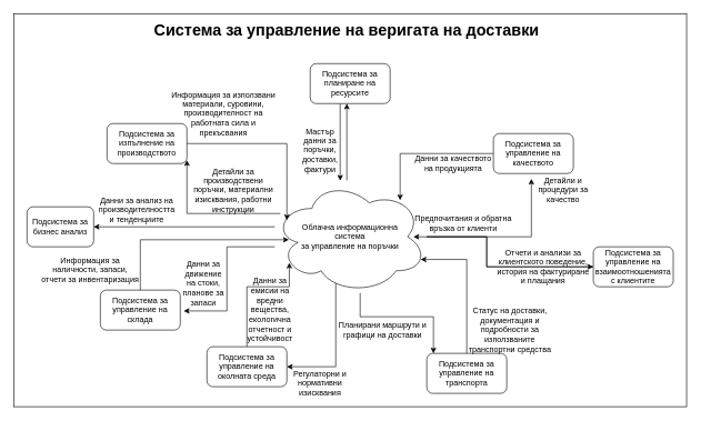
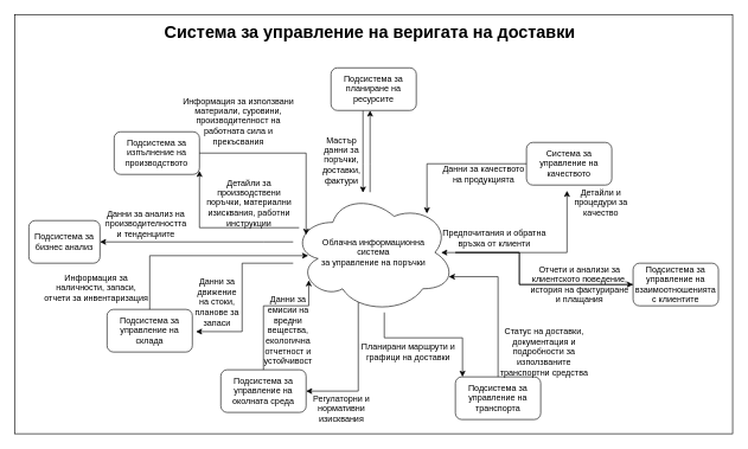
  <mxCell id="0" />
  <mxCell id="1" parent="0" />
  <mxCell id="2" value="" style="rounded=0;whiteSpace=wrap;html=1;" parent="1" vertex="1"><mxGeometry x="20" y="20" width="1010" height="590" as="geometry" /></mxCell>
  <mxCell id="3" style="edgeStyle=orthogonalEdgeStyle;rounded=0;orthogonalLoop=1;jettySize=auto;html=1;" parent="1" source="8" target="15" edge="1"><mxGeometry relative="1" as="geometry"><Array as="points"><mxPoint x="520" y="230" /><mxPoint x="520" y="230" /></Array></mxGeometry></mxCell>
  <mxCell id="4" style="edgeStyle=orthogonalEdgeStyle;rounded=0;orthogonalLoop=1;jettySize=auto;html=1;entryX=1;entryY=0.5;entryDx=0;entryDy=0;exitX=0.406;exitY=0.911;exitDx=0;exitDy=0;exitPerimeter=0;" parent="1" source="8" target="9" edge="1"><mxGeometry relative="1" as="geometry" /></mxCell>
  <mxCell id="5" style="edgeStyle=orthogonalEdgeStyle;rounded=0;orthogonalLoop=1;jettySize=auto;html=1;" parent="1" source="8" target="10" edge="1"><mxGeometry relative="1" as="geometry"><Array as="points"><mxPoint x="540" y="475" /><mxPoint x="650" y="475" /></Array></mxGeometry></mxCell>
  <mxCell id="6" style="edgeStyle=orthogonalEdgeStyle;rounded=0;orthogonalLoop=1;jettySize=auto;html=1;entryX=0;entryY=0.5;entryDx=0;entryDy=0;" parent="1" source="8" target="11" edge="1"><mxGeometry relative="1" as="geometry"><Array as="points"><mxPoint x="730" y="355" /><mxPoint x="730" y="400" /></Array></mxGeometry></mxCell>
  <mxCell id="7" style="edgeStyle=orthogonalEdgeStyle;rounded=0;orthogonalLoop=1;jettySize=auto;html=1;entryX=1;entryY=0.5;entryDx=0;entryDy=0;" parent="1" source="8" target="17" edge="1"><mxGeometry relative="1" as="geometry"><Array as="points"><mxPoint x="370" y="340" /><mxPoint x="370" y="340" /></Array></mxGeometry></mxCell>
  <mxCell id="8" value="Облачна информационна &lt;br&gt;система&lt;br&gt;за управление на поръчки" style="ellipse;shape=cloud;whiteSpace=wrap;html=1;" parent="1" vertex="1"><mxGeometry x="410" y="270" width="230" height="170" as="geometry" /></mxCell>
  <mxCell id="9" value="Подсистема&amp;nbsp;за управление на околната среда" style="rounded=1;whiteSpace=wrap;html=1;" parent="1" vertex="1"><mxGeometry x="310" y="520" width="120" height="60" as="geometry" /></mxCell>
  <mxCell id="10" value="Подсистема&amp;nbsp;за управление на транспорта" style="rounded=1;whiteSpace=wrap;html=1;" parent="1" vertex="1"><mxGeometry x="640" y="530" width="120" height="60" as="geometry" /></mxCell>
  <mxCell id="11" value="Подсистема&amp;nbsp;за управление на взаимоотношенията с клиентите" style="rounded=1;whiteSpace=wrap;html=1;" parent="1" vertex="1"><mxGeometry x="890" y="370" width="120" height="60" as="geometry" /></mxCell>
  <mxCell id="12" value="Подсистема&amp;nbsp;за управление на складa" style="rounded=1;whiteSpace=wrap;html=1;" parent="1" vertex="1"><mxGeometry x="150" y="435" width="120" height="60" as="geometry" /></mxCell>
  <mxCell id="13" value="Подсистема&amp;nbsp;за изпълнение на производството" style="rounded=1;whiteSpace=wrap;html=1;" parent="1" vertex="1"><mxGeometry y="185" width="120" height="60" as="geometry" x="160" /></mxCell>
  <mxCell id="14" style="edgeStyle=orthogonalEdgeStyle;rounded=0;orthogonalLoop=1;jettySize=auto;html=1;" parent="1" source="15" target="8" edge="1"><mxGeometry relative="1" as="geometry"><Array as="points"><mxPoint x="510" y="230" /><mxPoint x="510" y="230" /></Array></mxGeometry></mxCell>
  <mxCell id="15" value="Подсистема за планиране на ресурсите" style="rounded=1;whiteSpace=wrap;html=1;" parent="1" vertex="1"><mxGeometry x="465" y="95" width="120" height="60" as="geometry" /></mxCell>
- <mxCell id="16" value="Подсистема&amp;nbsp;за управление на качеството" style="rounded=1;whiteSpace=wrap;html=1;" parent="1" vertex="1"><mxGeometry x="740" y="200" width="120" height="60" as="geometry" /></mxCell>
+ <mxCell id="16" value="Система&amp;nbsp;за управление на качеството" style="rounded=1;whiteSpace=wrap;html=1;" parent="1" vertex="1"><mxGeometry x="740" y="200" width="120" height="60" as="geometry" /></mxCell>
  <mxCell id="17" value="Подсистема&amp;nbsp;за бизнес анализ" style="rounded=1;whiteSpace=wrap;html=1;" parent="1" vertex="1"><mxGeometry x="40" y="310" width="100" height="60" as="geometry" /></mxCell>
  <mxCell id="18" style="edgeStyle=orthogonalEdgeStyle;rounded=0;orthogonalLoop=1;jettySize=auto;html=1;" parent="1" source="16" edge="1"><mxGeometry relative="1" as="geometry"><mxPoint x="600" y="300" as="targetPoint" /><Array as="points"><mxPoint x="600" y="230" /><mxPoint x="600" y="298" /></Array></mxGeometry></mxCell>
  <mxCell id="19" style="edgeStyle=orthogonalEdgeStyle;rounded=0;orthogonalLoop=1;jettySize=auto;html=1;entryX=0.475;entryY=1.133;entryDx=0;entryDy=0;entryPerimeter=0;" parent="1" source="8" target="16" edge="1"><mxGeometry relative="1" as="geometry" /></mxCell>
  <mxCell id="20" style="edgeStyle=orthogonalEdgeStyle;rounded=0;orthogonalLoop=1;jettySize=auto;html=1;entryX=0.913;entryY=0.5;entryDx=0;entryDy=0;entryPerimeter=0;" parent="1" source="11" target="8" edge="1"><mxGeometry relative="1" as="geometry"><Array as="points"><mxPoint x="730" y="400" /><mxPoint x="730" y="355" /></Array></mxGeometry></mxCell>
  <mxCell id="21" value="Данни за движение на стоки, планове за запаси" style="text;html=1;align=center;verticalAlign=middle;whiteSpace=wrap;rounded=0;" parent="1" vertex="1"><mxGeometry x="270" y="410" width="70" height="30" as="geometry" /></mxCell>
  <mxCell id="22" value="Детайли за производствени поръчки, материални изисквания, работни инструкции" style="text;html=1;align=center;verticalAlign=middle;whiteSpace=wrap;rounded=0;" parent="1" vertex="1"><mxGeometry x="280" y="270" width="140" height="30" as="geometry" /></mxCell>
  <mxCell id="23" style="edgeStyle=orthogonalEdgeStyle;rounded=0;orthogonalLoop=1;jettySize=auto;html=1;entryX=0.087;entryY=0.353;entryDx=0;entryDy=0;entryPerimeter=0;" parent="1" source="13" target="8" edge="1"><mxGeometry relative="1" as="geometry" /></mxCell>
  <mxCell id="24" style="edgeStyle=orthogonalEdgeStyle;rounded=0;orthogonalLoop=1;jettySize=auto;html=1;" parent="1" source="8" edge="1"><mxGeometry relative="1" as="geometry"><mxPoint x="280" y="240" as="targetPoint" /><Array as="points"><mxPoint x="280" y="320" /><mxPoint x="280" y="248" /></Array></mxGeometry></mxCell>
  <mxCell id="25" style="edgeStyle=orthogonalEdgeStyle;rounded=0;orthogonalLoop=1;jettySize=auto;html=1;entryX=0.1;entryY=0.526;entryDx=0;entryDy=0;entryPerimeter=0;exitX=0.5;exitY=0;exitDx=0;exitDy=0;" parent="1" source="12" target="8" edge="1"><mxGeometry relative="1" as="geometry" /></mxCell>
  <mxCell id="26" style="edgeStyle=orthogonalEdgeStyle;rounded=0;orthogonalLoop=1;jettySize=auto;html=1;entryX=1.042;entryY=0.521;entryDx=0;entryDy=0;entryPerimeter=0;" parent="1" source="8" target="12" edge="1"><mxGeometry relative="1" as="geometry"><Array as="points"><mxPoint x="340" y="370" /><mxPoint x="340" y="466" /></Array></mxGeometry></mxCell>
  <mxCell id="27" value="Данни за анализ на производителността и тенденциите" style="text;html=1;align=center;verticalAlign=middle;whiteSpace=wrap;rounded=0;" parent="1" vertex="1"><mxGeometry x="170" y="300" width="70" height="30" as="geometry" /></mxCell>
  <mxCell id="28" value="Информация за наличности, запаси, отчети за инвентаризация" style="text;html=1;align=center;verticalAlign=middle;whiteSpace=wrap;rounded=0;" parent="1" vertex="1"><mxGeometry x="60" y="390" width="150" height="30" as="geometry" /></mxCell>
  <mxCell id="29" value="Информация за използвани материали, суровини, производителност на работната сила и прекъсвания" style="text;html=1;align=center;verticalAlign=middle;whiteSpace=wrap;rounded=0;" parent="1" vertex="1"><mxGeometry x="250" y="155" width="170" height="30" as="geometry" /></mxCell>
  <mxCell id="30" value="Детайли и процедури за качество" style="text;html=1;align=center;verticalAlign=middle;whiteSpace=wrap;rounded=0;" parent="1" vertex="1"><mxGeometry x="790" y="270" width="110" height="30" as="geometry" /></mxCell>
  <mxCell id="31" value="Данни за качеството на продукцията" style="text;html=1;align=center;verticalAlign=middle;whiteSpace=wrap;rounded=0;" parent="1" vertex="1"><mxGeometry x="620" y="230" width="120" height="30" as="geometry" /></mxCell>
  <mxCell id="32" style="edgeStyle=orthogonalEdgeStyle;rounded=0;orthogonalLoop=1;jettySize=auto;html=1;entryX=0.103;entryY=0.729;entryDx=0;entryDy=0;entryPerimeter=0;" parent="1" source="9" target="8" edge="1"><mxGeometry relative="1" as="geometry"><Array as="points"><mxPoint x="370" y="430" /><mxPoint x="434" y="430" /></Array></mxGeometry></mxCell>
  <mxCell id="33" value="Данни за eмисии на вредни вещества, екологична отчетност и устойчивост" style="text;html=1;align=center;verticalAlign=middle;whiteSpace=wrap;rounded=0;" parent="1" vertex="1"><mxGeometry x="370" y="450" width="70" height="30" as="geometry" /></mxCell>
  <mxCell id="34" value="Регулаторни и нормативни изисквания" style="text;html=1;align=center;verticalAlign=middle;whiteSpace=wrap;rounded=0;" parent="1" vertex="1"><mxGeometry x="420" y="560" width="120" height="30" as="geometry" /></mxCell>
  <mxCell id="35" value="Предпочитания и обратна връзка от клиенти" style="text;html=1;align=center;verticalAlign=middle;whiteSpace=wrap;rounded=0;" parent="1" vertex="1"><mxGeometry x="620" y="320" width="150" height="30" as="geometry" /></mxCell>
  <mxCell id="36" value="Отчети и анализи за клиентското поведение, история на фактуриране и плащания" style="text;html=1;align=center;verticalAlign=middle;whiteSpace=wrap;rounded=0;" parent="1" vertex="1"><mxGeometry x="740" y="385" width="150" height="30" as="geometry" /></mxCell>
  <mxCell id="37" value="Планирани маршрути и графици на доставки" style="text;html=1;align=center;verticalAlign=middle;whiteSpace=wrap;rounded=0;" parent="1" vertex="1"><mxGeometry x="499" y="480" width="150" height="30" as="geometry" /></mxCell>
  <mxCell id="38" value="Статус на доставки, документация и подробности за използваните транспортни средства" style="text;html=1;align=center;verticalAlign=middle;whiteSpace=wrap;rounded=0;" parent="1" vertex="1"><mxGeometry x="690" y="480" width="150" height="30" as="geometry" /></mxCell>
  <mxCell id="39" style="edgeStyle=orthogonalEdgeStyle;rounded=0;orthogonalLoop=1;jettySize=auto;html=1;entryX=0.96;entryY=0.7;entryDx=0;entryDy=0;entryPerimeter=0;" parent="1" source="10" target="8" edge="1"><mxGeometry relative="1" as="geometry"><Array as="points"><mxPoint x="700" y="389" /></Array></mxGeometry></mxCell>
  <mxCell id="40" value="Мастър данни за поръчки, доставки, фактури" style="text;html=1;align=center;verticalAlign=middle;whiteSpace=wrap;rounded=0;" parent="1" vertex="1"><mxGeometry x="445" y="210" width="70" height="30" as="geometry" /></mxCell>
  <mxCell id="41" value="&lt;h1&gt;Система за управление на веригата на доставки&lt;/h1&gt;" style="text;html=1;align=center;verticalAlign=middle;whiteSpace=wrap;rounded=0;" parent="1" vertex="1"><mxGeometry x="210" y="30" width="620" height="30" as="geometry" /></mxCell>
